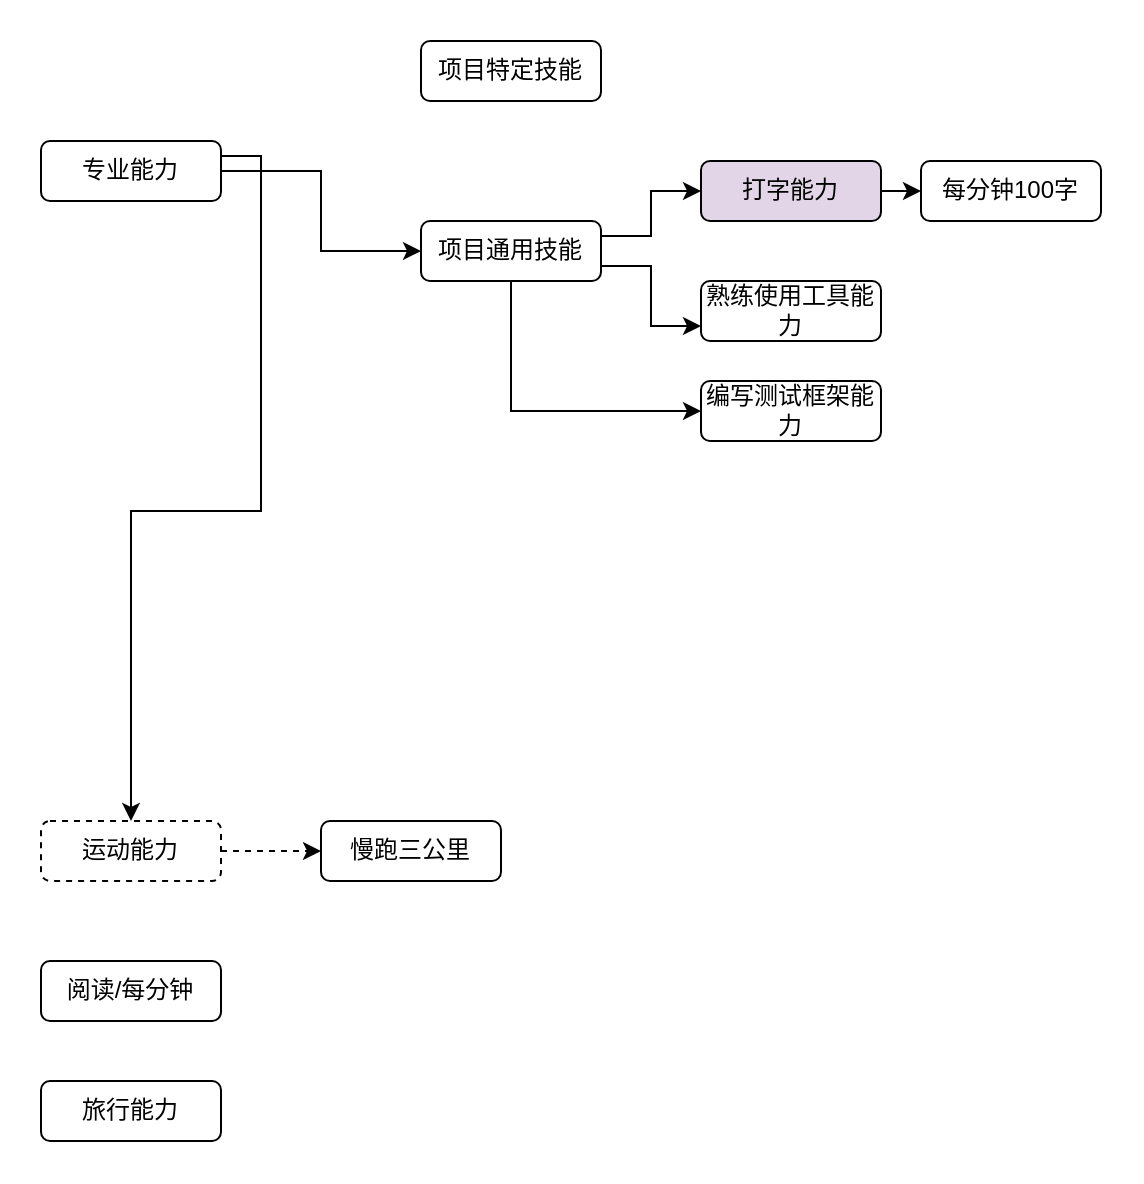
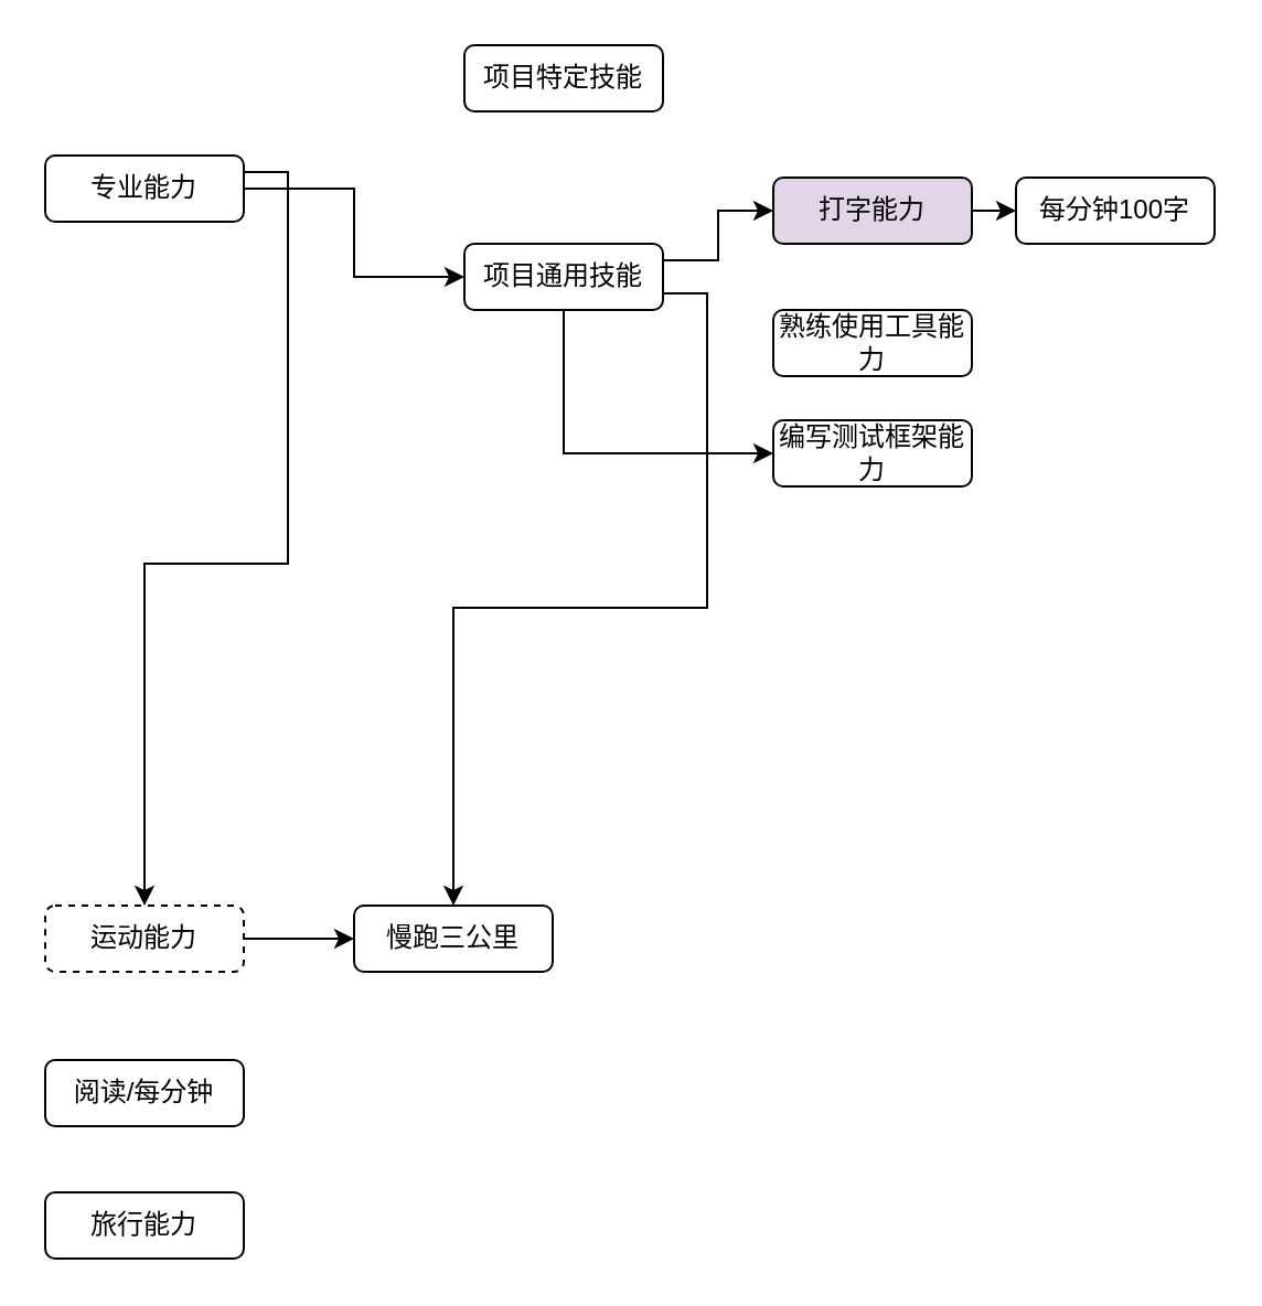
  <mxCell id="0" style=";html=1;" />
  <mxCell id="1" style=";html=1;" parent="0" />
  <mxCell id="2" style="edgeStyle=orthogonalEdgeStyle;rounded=0;orthogonalLoop=1;jettySize=auto;html=1;exitX=1;exitY=0.5;exitDx=0;exitDy=0;entryX=0;entryY=0.5;entryDx=0;entryDy=0;" edge="1" parent="1" source="4" target="9"><mxGeometry relative="1" as="geometry" /></mxCell>
  <mxCell id="3" style="edgeStyle=orthogonalEdgeStyle;rounded=0;orthogonalLoop=1;jettySize=auto;html=1;exitX=1;exitY=0.25;exitDx=0;exitDy=0;" edge="1" parent="1" source="4" target="11"><mxGeometry relative="1" as="geometry" /></mxCell>
  <mxCell id="4" value="专业能力" style="rounded=1;whiteSpace=wrap;html=1;" vertex="1" parent="1"><mxGeometry x="20" y="70" width="90" height="30" as="geometry" /></mxCell>
  <mxCell id="5" value="项目特定技能" style="rounded=1;whiteSpace=wrap;html=1;" vertex="1" parent="1"><mxGeometry x="210" y="20" width="90" height="30" as="geometry" /></mxCell>
  <mxCell id="6" style="edgeStyle=orthogonalEdgeStyle;rounded=0;orthogonalLoop=1;jettySize=auto;html=1;exitX=1;exitY=0.25;exitDx=0;exitDy=0;" edge="1" parent="1" source="9" target="16"><mxGeometry relative="1" as="geometry" /></mxCell>
- <mxCell id="7" style="edgeStyle=orthogonalEdgeStyle;rounded=0;orthogonalLoop=1;jettySize=auto;html=1;exitX=1;exitY=0.75;exitDx=0;exitDy=0;entryX=0;entryY=0.75;entryDx=0;entryDy=0;" edge="1" parent="1" source="9" target="18"><mxGeometry relative="1" as="geometry" /></mxCell>
+ <mxCell id="7" style="edgeStyle=orthogonalEdgeStyle;rounded=0;orthogonalLoop=1;jettySize=auto;html=1;exitX=1;exitY=0.75;exitDx=0;exitDy=0;" edge="1" parent="1" source="9" target="12"><mxGeometry relative="1" as="geometry" /></mxCell>
  <mxCell id="8" style="edgeStyle=orthogonalEdgeStyle;rounded=0;orthogonalLoop=1;jettySize=auto;html=1;exitX=0.5;exitY=1;exitDx=0;exitDy=0;entryX=0;entryY=0.5;entryDx=0;entryDy=0;" edge="1" parent="1" source="9" target="19"><mxGeometry relative="1" as="geometry" /></mxCell>
  <mxCell id="9" value="项目通用技能" style="rounded=1;whiteSpace=wrap;html=1;" vertex="1" parent="1"><mxGeometry x="210" y="110" width="90" height="30" as="geometry" /></mxCell>
- <mxCell id="10" style="edgeStyle=orthogonalEdgeStyle;rounded=0;orthogonalLoop=1;jettySize=auto;html=1;exitX=1;exitY=0.5;exitDx=0;exitDy=0;entryX=0;entryY=0.5;entryDx=0;entryDy=0;dashed=1;" edge="1" parent="1" source="11" target="12"><mxGeometry relative="1" as="geometry" /></mxCell>
+ <mxCell id="10" style="edgeStyle=orthogonalEdgeStyle;rounded=0;orthogonalLoop=1;jettySize=auto;html=1;exitX=1;exitY=0.5;exitDx=0;exitDy=0;entryX=0;entryY=0.5;entryDx=0;entryDy=0;" edge="1" parent="1" source="11" target="12"><mxGeometry relative="1" as="geometry" /></mxCell>
  <mxCell id="11" value="运动能力" style="rounded=1;whiteSpace=wrap;html=1;dashed=1;" vertex="1" parent="1"><mxGeometry x="20" y="410" width="90" height="30" as="geometry" /></mxCell>
  <mxCell id="12" value="慢跑三公里" style="rounded=1;whiteSpace=wrap;html=1;" vertex="1" parent="1"><mxGeometry x="160" y="410" width="90" height="30" as="geometry" /></mxCell>
  <mxCell id="13" value="阅读/每分钟" style="rounded=1;whiteSpace=wrap;html=1;" vertex="1" parent="1"><mxGeometry x="20" y="480" width="90" height="30" as="geometry" /></mxCell>
  <mxCell id="14" value="旅行能力" style="rounded=1;whiteSpace=wrap;html=1;" vertex="1" parent="1"><mxGeometry x="20" y="540" width="90" height="30" as="geometry" /></mxCell>
  <mxCell id="15" style="edgeStyle=orthogonalEdgeStyle;rounded=0;orthogonalLoop=1;jettySize=auto;html=1;exitX=1;exitY=0.5;exitDx=0;exitDy=0;entryX=0;entryY=0.5;entryDx=0;entryDy=0;" edge="1" parent="1" source="16" target="17"><mxGeometry relative="1" as="geometry" /></mxCell>
  <mxCell id="16" value="打字能力" style="rounded=1;whiteSpace=wrap;html=1;fillColor=#e1d5e7;" vertex="1" parent="1"><mxGeometry x="350" y="80" width="90" height="30" as="geometry" /></mxCell>
  <mxCell id="17" value="每分钟100字" style="rounded=1;whiteSpace=wrap;html=1;" vertex="1" parent="1"><mxGeometry x="460" y="80" width="90" height="30" as="geometry" /></mxCell>
  <mxCell id="18" value="熟练使用工具能力" style="rounded=1;whiteSpace=wrap;html=1;" vertex="1" parent="1"><mxGeometry x="350" y="140" width="90" height="30" as="geometry" /></mxCell>
  <mxCell id="19" value="编写测试框架能力" style="rounded=1;whiteSpace=wrap;html=1;" vertex="1" parent="1"><mxGeometry x="350" y="190" width="90" height="30" as="geometry" /></mxCell>
